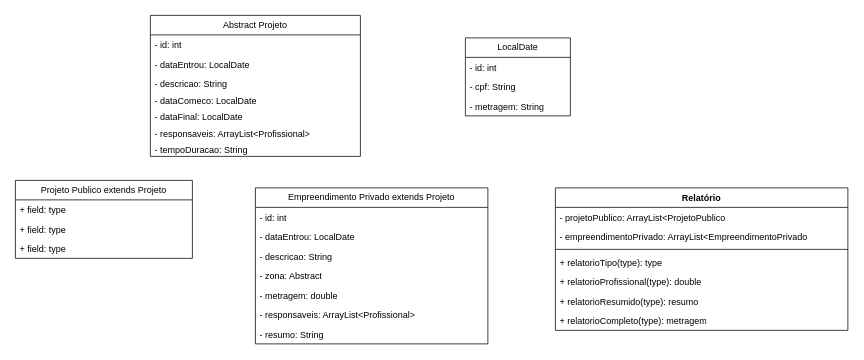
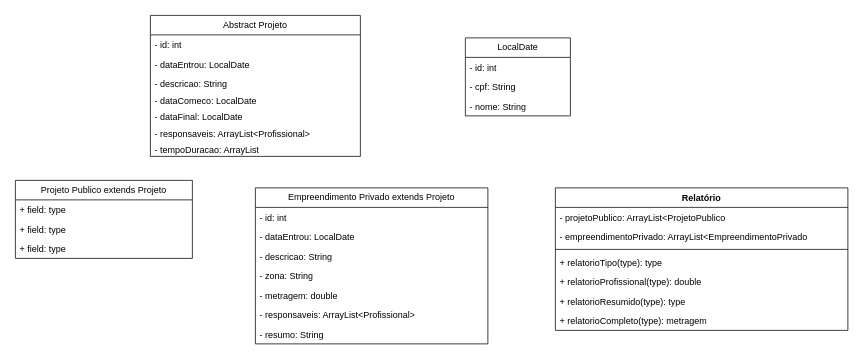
  <mxCell id="0" />
  <mxCell id="1" parent="0" />
  <mxCell id="2" value="LocalDate" style="swimlane;fontStyle=0;childLayout=stackLayout;horizontal=1;startSize=26;fillColor=none;horizontalStack=0;resizeParent=1;resizeParentMax=0;resizeLast=0;collapsible=1;marginBottom=0;whiteSpace=wrap;html=1;" parent="1" vertex="1"><mxGeometry x="620" y="50" width="140" height="104" as="geometry" /></mxCell>
  <mxCell id="3" value="- id: int" style="text;strokeColor=none;fillColor=none;align=left;verticalAlign=top;spacingLeft=4;spacingRight=4;overflow=hidden;rotatable=0;points=[[0,0.5],[1,0.5]];portConstraint=eastwest;whiteSpace=wrap;html=1;" parent="2" vertex="1"><mxGeometry y="26" width="140" height="26" as="geometry" /></mxCell>
  <mxCell id="4" value="- cpf: String" style="text;strokeColor=none;fillColor=none;align=left;verticalAlign=top;spacingLeft=4;spacingRight=4;overflow=hidden;rotatable=0;points=[[0,0.5],[1,0.5]];portConstraint=eastwest;whiteSpace=wrap;html=1;" parent="2" vertex="1"><mxGeometry y="52" width="140" height="26" as="geometry" /></mxCell>
- <mxCell id="5" value="- metragem: String" style="text;strokeColor=none;fillColor=none;align=left;verticalAlign=top;spacingLeft=4;spacingRight=4;overflow=hidden;rotatable=0;points=[[0,0.5],[1,0.5]];portConstraint=eastwest;whiteSpace=wrap;html=1;" parent="2" vertex="1"><mxGeometry y="78" width="140" height="26" as="geometry" /></mxCell>
+ <mxCell id="5" value="- nome: String" style="text;strokeColor=none;fillColor=none;align=left;verticalAlign=top;spacingLeft=4;spacingRight=4;overflow=hidden;rotatable=0;points=[[0,0.5],[1,0.5]];portConstraint=eastwest;whiteSpace=wrap;html=1;" parent="2" vertex="1"><mxGeometry y="78" width="140" height="26" as="geometry" /></mxCell>
  <mxCell id="6" value="Abstract Projeto" style="swimlane;fontStyle=0;childLayout=stackLayout;horizontal=1;startSize=26;fillColor=none;horizontalStack=0;resizeParent=1;resizeParentMax=0;resizeLast=0;collapsible=1;marginBottom=0;whiteSpace=wrap;html=1;" parent="1" vertex="1"><mxGeometry x="200" y="20" width="280" height="188" as="geometry" /></mxCell>
  <mxCell id="7" value="- id: int" style="text;strokeColor=none;fillColor=none;align=left;verticalAlign=top;spacingLeft=4;spacingRight=4;overflow=hidden;rotatable=0;points=[[0,0.5],[1,0.5]];portConstraint=eastwest;whiteSpace=wrap;html=1;" parent="6" vertex="1"><mxGeometry y="26" width="280" height="26" as="geometry" /></mxCell>
  <mxCell id="8" value="- dataEntrou: LocalDate" style="text;strokeColor=none;fillColor=none;align=left;verticalAlign=top;spacingLeft=4;spacingRight=4;overflow=hidden;rotatable=0;points=[[0,0.5],[1,0.5]];portConstraint=eastwest;whiteSpace=wrap;html=1;" parent="6" vertex="1"><mxGeometry y="52" width="280" height="26" as="geometry" /></mxCell>
  <mxCell id="9" value="- descricao: String" style="text;strokeColor=none;fillColor=none;align=left;verticalAlign=top;spacingLeft=4;spacingRight=4;overflow=hidden;rotatable=0;points=[[0,0.5],[1,0.5]];portConstraint=eastwest;whiteSpace=wrap;html=1;" parent="6" vertex="1"><mxGeometry y="78" width="280" height="22" as="geometry" /></mxCell>
  <mxCell id="10" value="- dataComeco: LocalDate" style="text;strokeColor=none;fillColor=none;align=left;verticalAlign=top;spacingLeft=4;spacingRight=4;overflow=hidden;rotatable=0;points=[[0,0.5],[1,0.5]];portConstraint=eastwest;whiteSpace=wrap;html=1;" parent="6" vertex="1"><mxGeometry y="100" width="280" height="22" as="geometry" /></mxCell>
  <mxCell id="11" value="- dataFinal: LocalDate" style="text;strokeColor=none;fillColor=none;align=left;verticalAlign=top;spacingLeft=4;spacingRight=4;overflow=hidden;rotatable=0;points=[[0,0.5],[1,0.5]];portConstraint=eastwest;whiteSpace=wrap;html=1;" parent="6" vertex="1"><mxGeometry y="122" width="280" height="22" as="geometry" /></mxCell>
  <mxCell id="12" value="- responsaveis: ArrayList&amp;lt;Profissional&amp;gt;" style="text;strokeColor=none;fillColor=none;align=left;verticalAlign=top;spacingLeft=4;spacingRight=4;overflow=hidden;rotatable=0;points=[[0,0.5],[1,0.5]];portConstraint=eastwest;whiteSpace=wrap;html=1;" parent="6" vertex="1"><mxGeometry y="144" width="280" height="22" as="geometry" /></mxCell>
- <mxCell id="13" value="- tempoDuracao: String" style="text;strokeColor=none;fillColor=none;align=left;verticalAlign=top;spacingLeft=4;spacingRight=4;overflow=hidden;rotatable=0;points=[[0,0.5],[1,0.5]];portConstraint=eastwest;whiteSpace=wrap;html=1;" parent="6" vertex="1"><mxGeometry y="166" width="280" height="22" as="geometry" /></mxCell>
+ <mxCell id="13" value="- tempoDuracao: ArrayList" style="text;strokeColor=none;fillColor=none;align=left;verticalAlign=top;spacingLeft=4;spacingRight=4;overflow=hidden;rotatable=0;points=[[0,0.5],[1,0.5]];portConstraint=eastwest;whiteSpace=wrap;html=1;" parent="6" vertex="1"><mxGeometry y="166" width="280" height="22" as="geometry" /></mxCell>
  <mxCell id="14" value="Empreendimento Privado extends Projeto" style="swimlane;fontStyle=0;childLayout=stackLayout;horizontal=1;startSize=26;fillColor=none;horizontalStack=0;resizeParent=1;resizeParentMax=0;resizeLast=0;collapsible=1;marginBottom=0;whiteSpace=wrap;html=1;" parent="1" vertex="1"><mxGeometry x="340" y="250" width="310" height="208" as="geometry" /></mxCell>
  <mxCell id="15" value="- id: int" style="text;strokeColor=none;fillColor=none;align=left;verticalAlign=top;spacingLeft=4;spacingRight=4;overflow=hidden;rotatable=0;points=[[0,0.5],[1,0.5]];portConstraint=eastwest;whiteSpace=wrap;html=1;" parent="14" vertex="1"><mxGeometry y="26" width="310" height="26" as="geometry" /></mxCell>
  <mxCell id="16" value="- dataEntrou: LocalDate" style="text;strokeColor=none;fillColor=none;align=left;verticalAlign=top;spacingLeft=4;spacingRight=4;overflow=hidden;rotatable=0;points=[[0,0.5],[1,0.5]];portConstraint=eastwest;whiteSpace=wrap;html=1;" parent="14" vertex="1"><mxGeometry y="52" width="310" height="26" as="geometry" /></mxCell>
  <mxCell id="17" value="- descricao: String" style="text;strokeColor=none;fillColor=none;align=left;verticalAlign=top;spacingLeft=4;spacingRight=4;overflow=hidden;rotatable=0;points=[[0,0.5],[1,0.5]];portConstraint=eastwest;whiteSpace=wrap;html=1;" parent="14" vertex="1"><mxGeometry y="78" width="310" height="26" as="geometry" /></mxCell>
- <mxCell id="18" value="- zona: Abstract" style="text;strokeColor=none;fillColor=none;align=left;verticalAlign=top;spacingLeft=4;spacingRight=4;overflow=hidden;rotatable=0;points=[[0,0.5],[1,0.5]];portConstraint=eastwest;whiteSpace=wrap;html=1;" parent="14" vertex="1"><mxGeometry y="104" width="310" height="26" as="geometry" /></mxCell>
+ <mxCell id="18" value="- zona: String" style="text;strokeColor=none;fillColor=none;align=left;verticalAlign=top;spacingLeft=4;spacingRight=4;overflow=hidden;rotatable=0;points=[[0,0.5],[1,0.5]];portConstraint=eastwest;whiteSpace=wrap;html=1;" parent="14" vertex="1"><mxGeometry y="104" width="310" height="26" as="geometry" /></mxCell>
  <mxCell id="19" value="- metragem: double" style="text;strokeColor=none;fillColor=none;align=left;verticalAlign=top;spacingLeft=4;spacingRight=4;overflow=hidden;rotatable=0;points=[[0,0.5],[1,0.5]];portConstraint=eastwest;whiteSpace=wrap;html=1;" parent="14" vertex="1"><mxGeometry y="130" width="310" height="26" as="geometry" /></mxCell>
  <mxCell id="20" value="- responsaveis: ArrayList&amp;lt;Profissional&amp;gt;" style="text;strokeColor=none;fillColor=none;align=left;verticalAlign=top;spacingLeft=4;spacingRight=4;overflow=hidden;rotatable=0;points=[[0,0.5],[1,0.5]];portConstraint=eastwest;whiteSpace=wrap;html=1;" parent="14" vertex="1"><mxGeometry y="156" width="310" height="26" as="geometry" /></mxCell>
  <mxCell id="21" value="- resumo: String&amp;nbsp;" style="text;strokeColor=none;fillColor=none;align=left;verticalAlign=top;spacingLeft=4;spacingRight=4;overflow=hidden;rotatable=0;points=[[0,0.5],[1,0.5]];portConstraint=eastwest;whiteSpace=wrap;html=1;" parent="14" vertex="1"><mxGeometry y="182" width="310" height="26" as="geometry" /></mxCell>
  <mxCell id="22" value="Projeto Publico extends Projeto" style="swimlane;fontStyle=0;childLayout=stackLayout;horizontal=1;startSize=26;fillColor=none;horizontalStack=0;resizeParent=1;resizeParentMax=0;resizeLast=0;collapsible=1;marginBottom=0;whiteSpace=wrap;html=1;" parent="1" vertex="1"><mxGeometry x="20" y="240" width="236" height="104" as="geometry" /></mxCell>
  <mxCell id="23" value="+ field: type" style="text;strokeColor=none;fillColor=none;align=left;verticalAlign=top;spacingLeft=4;spacingRight=4;overflow=hidden;rotatable=0;points=[[0,0.5],[1,0.5]];portConstraint=eastwest;whiteSpace=wrap;html=1;" parent="22" vertex="1"><mxGeometry y="26" width="236" height="26" as="geometry" /></mxCell>
  <mxCell id="24" value="+ field: type" style="text;strokeColor=none;fillColor=none;align=left;verticalAlign=top;spacingLeft=4;spacingRight=4;overflow=hidden;rotatable=0;points=[[0,0.5],[1,0.5]];portConstraint=eastwest;whiteSpace=wrap;html=1;" parent="22" vertex="1"><mxGeometry y="52" width="236" height="26" as="geometry" /></mxCell>
  <mxCell id="25" value="+ field: type" style="text;strokeColor=none;fillColor=none;align=left;verticalAlign=top;spacingLeft=4;spacingRight=4;overflow=hidden;rotatable=0;points=[[0,0.5],[1,0.5]];portConstraint=eastwest;whiteSpace=wrap;html=1;" parent="22" vertex="1"><mxGeometry y="78" width="236" height="26" as="geometry" /></mxCell>
  <mxCell id="26" value="Relatório" style="swimlane;fontStyle=1;align=center;verticalAlign=top;childLayout=stackLayout;horizontal=1;startSize=26;horizontalStack=0;resizeParent=1;resizeParentMax=0;resizeLast=0;collapsible=1;marginBottom=0;whiteSpace=wrap;html=1;" vertex="1" parent="1"><mxGeometry x="740" y="250" width="390" height="190" as="geometry" /></mxCell>
  <mxCell id="27" value="- projetoPublico: ArrayList&amp;lt;ProjetoPublico" style="text;strokeColor=none;fillColor=none;align=left;verticalAlign=top;spacingLeft=4;spacingRight=4;overflow=hidden;rotatable=0;points=[[0,0.5],[1,0.5]];portConstraint=eastwest;whiteSpace=wrap;html=1;" parent="26" vertex="1"><mxGeometry y="26" width="390" height="26" as="geometry" /></mxCell>
  <mxCell id="28" value="- empreendimentoPrivado: ArrayList&amp;lt;EmpreendimentoPrivado" style="text;strokeColor=none;fillColor=none;align=left;verticalAlign=top;spacingLeft=4;spacingRight=4;overflow=hidden;rotatable=0;points=[[0,0.5],[1,0.5]];portConstraint=eastwest;whiteSpace=wrap;html=1;" parent="26" vertex="1"><mxGeometry y="52" width="390" height="26" as="geometry" /></mxCell>
  <mxCell id="29" value="" style="line;strokeWidth=1;fillColor=none;align=left;verticalAlign=middle;spacingTop=-1;spacingLeft=3;spacingRight=3;rotatable=0;labelPosition=right;points=[];portConstraint=eastwest;strokeColor=inherit;" vertex="1" parent="26"><mxGeometry y="78" width="390" height="8" as="geometry" /></mxCell>
  <mxCell id="30" value="+ relatorioTipo(type): type" style="text;strokeColor=none;fillColor=none;align=left;verticalAlign=top;spacingLeft=4;spacingRight=4;overflow=hidden;rotatable=0;points=[[0,0.5],[1,0.5]];portConstraint=eastwest;whiteSpace=wrap;html=1;" vertex="1" parent="26"><mxGeometry y="86" width="390" height="26" as="geometry" /></mxCell>
  <mxCell id="31" value="+ relatorioProfissional(type): double" style="text;strokeColor=none;fillColor=none;align=left;verticalAlign=top;spacingLeft=4;spacingRight=4;overflow=hidden;rotatable=0;points=[[0,0.5],[1,0.5]];portConstraint=eastwest;whiteSpace=wrap;html=1;" vertex="1" parent="26"><mxGeometry y="112" width="390" height="26" as="geometry" /></mxCell>
- <mxCell id="32" value="+ relatorioResumido(type): resumo" style="text;strokeColor=none;fillColor=none;align=left;verticalAlign=top;spacingLeft=4;spacingRight=4;overflow=hidden;rotatable=0;points=[[0,0.5],[1,0.5]];portConstraint=eastwest;whiteSpace=wrap;html=1;" vertex="1" parent="26"><mxGeometry y="138" width="390" height="26" as="geometry" /></mxCell>
+ <mxCell id="32" value="+ relatorioResumido(type): type" style="text;strokeColor=none;fillColor=none;align=left;verticalAlign=top;spacingLeft=4;spacingRight=4;overflow=hidden;rotatable=0;points=[[0,0.5],[1,0.5]];portConstraint=eastwest;whiteSpace=wrap;html=1;" vertex="1" parent="26"><mxGeometry y="138" width="390" height="26" as="geometry" /></mxCell>
  <mxCell id="33" value="+ relatorioCompleto(type): metragem" style="text;strokeColor=none;fillColor=none;align=left;verticalAlign=top;spacingLeft=4;spacingRight=4;overflow=hidden;rotatable=0;points=[[0,0.5],[1,0.5]];portConstraint=eastwest;whiteSpace=wrap;html=1;" vertex="1" parent="26"><mxGeometry y="164" width="390" height="26" as="geometry" /></mxCell>
